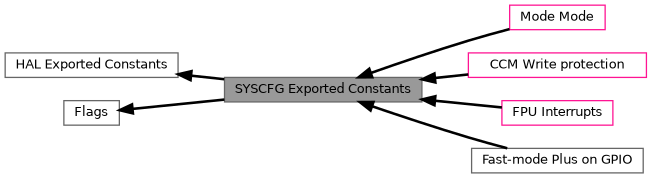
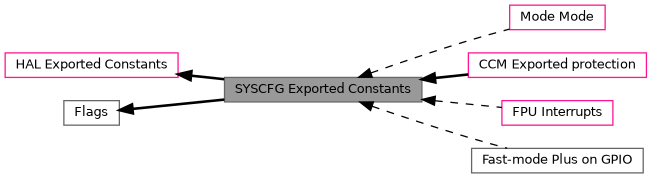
  digraph {
    rankdir=LR
    node [color=gray40 fillcolor=white fontname=Helvetica fontsize=10 shape=box style=filled]
    edge [dir=back fontname=Helvetica fontsize=10 labelfontname=Helvetica labelfontsize=10 shape=plaintext style=bold]
-   n1 [height=0.2 label="HAL Exported Constants" width=0.4]
+   n1 [color=deeppink height=0.2 label="HAL Exported Constants" width=0.4]
    n2 [fillcolor=grey60 fontcolor=black height=0.2 label="SYSCFG Exported Constants" width=0.4]
    n3 [color=deeppink height=0.2 label="Mode Mode" width=0.4]
-   n4 [color=deeppink height=0.2 label="CCM Write protection" width=0.4]
+   n4 [color=deeppink height=0.2 label="CCM Exported protection" width=0.4]
    n5 [color=deeppink height=0.2 label="FPU Interrupts" width=0.4]
    n6 [height=0.2 label="Fast-mode Plus on GPIO" width=0.4]
    n7 [height=0.2 label=Flags width=0.4]
    n1 -> n2
-   n2 -> n3
+   n2 -> n3 [style=dashed]
    n2 -> n4
-   n2 -> n5
-   n2 -> n6
+   n2 -> n5 [style=dashed]
+   n2 -> n6 [style=dashed]
    n7 -> n2
  }
